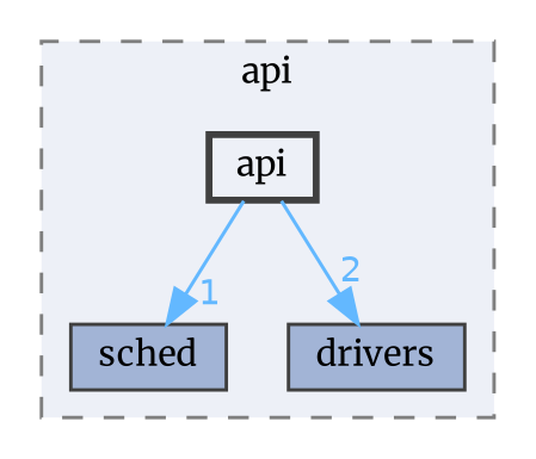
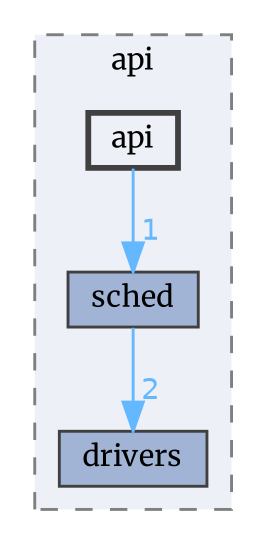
  digraph {
    compound=true
    fontname=Merriweather
    node [color=grey25 fillcolor="#a2b4d6" fontname=Merriweather fontsize=10 shape=box style=filled]
    edge [color=steelblue1 fontcolor=steelblue1 fontname=Merriweather fontsize=10 labeldistance=1.5 labelfontname=Helvetica labelfontsize=10]
    n1 [height=0.2 label=sched width=0.4]
    n2 [height=0.2 label=drivers width=0.4]
    n3 [fillcolor="#edf0f7" height=0.2 label=api style="filled,bold" width=0.4]
    subgraph cluster_1 {
      bgcolor="#edf0f7"
      fontsize=10
      label=api
      pencolor=grey50
      style="filled,dashed"
      n1
      n2
      n3
    }
    n3 -> n1 [headlabel=1]
-   n3 -> n2 [headlabel=2]
+   n1 -> n2 [headlabel=2]
  }
